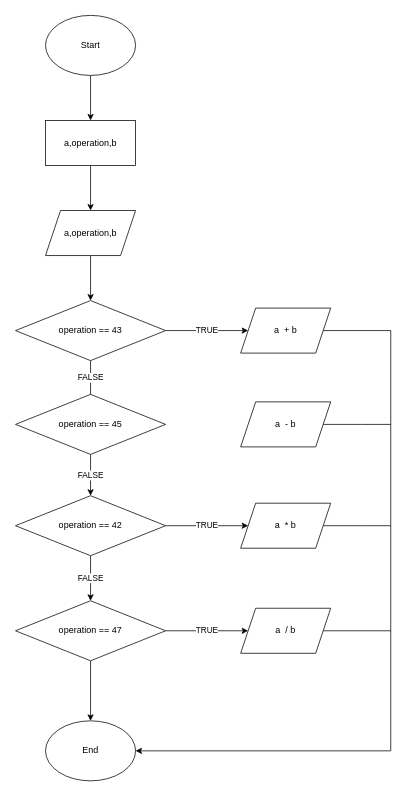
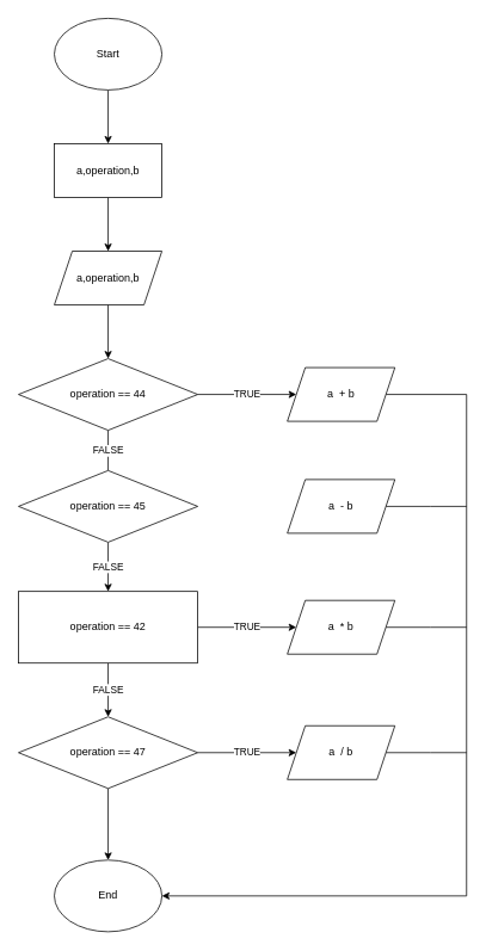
  <mxCell id="0" />
  <mxCell id="1" parent="0" />
  <mxCell id="2" value="" style="edgeStyle=orthogonalEdgeStyle;rounded=0;orthogonalLoop=1;jettySize=auto;html=1;" edge="1" parent="1" source="3" target="5"><mxGeometry relative="1" as="geometry" /></mxCell>
  <mxCell id="3" value="Start" style="ellipse;whiteSpace=wrap;html=1;" vertex="1" parent="1"><mxGeometry x="60" width="120" height="80" as="geometry" y="20" /></mxCell>
  <mxCell id="4" value="" style="edgeStyle=orthogonalEdgeStyle;rounded=0;orthogonalLoop=1;jettySize=auto;html=1;" edge="1" parent="1" source="5" target="7"><mxGeometry relative="1" as="geometry" /></mxCell>
  <mxCell id="5" value="a,operation,b" style="rounded=0;whiteSpace=wrap;html=1;" vertex="1" parent="1"><mxGeometry x="60" y="160" width="120" height="60" as="geometry" /></mxCell>
  <mxCell id="6" value="" style="edgeStyle=orthogonalEdgeStyle;rounded=0;orthogonalLoop=1;jettySize=auto;html=1;" edge="1" parent="1" source="7" target="10"><mxGeometry relative="1" as="geometry" /></mxCell>
  <mxCell id="7" value="a,operation,b" style="shape=parallelogram;perimeter=parallelogramPerimeter;whiteSpace=wrap;html=1;fixedSize=1;" vertex="1" parent="1"><mxGeometry x="60" y="280" width="120" height="60" as="geometry" /></mxCell>
  <mxCell id="8" value="FALSE" style="edgeStyle=orthogonalEdgeStyle;rounded=0;orthogonalLoop=1;jettySize=auto;html=1;endArrow=none;" edge="1" parent="1" source="10" target="12"><mxGeometry relative="1" as="geometry" /></mxCell>
  <mxCell id="9" value="TRUE" style="edgeStyle=orthogonalEdgeStyle;rounded=0;orthogonalLoop=1;jettySize=auto;html=1;exitX=1;exitY=0.5;exitDx=0;exitDy=0;" edge="1" parent="1" source="10" target="20"><mxGeometry relative="1" as="geometry" /></mxCell>
- <mxCell id="10" value="operation == 43" style="rhombus;whiteSpace=wrap;html=1;" vertex="1" parent="1"><mxGeometry x="20" y="400" width="200" height="80" as="geometry" /></mxCell>
+ <mxCell id="10" value="operation == 44" style="rhombus;whiteSpace=wrap;html=1;" vertex="1" parent="1"><mxGeometry x="20" y="400" width="200" height="80" as="geometry" /></mxCell>
  <mxCell id="11" value="FALSE" style="edgeStyle=orthogonalEdgeStyle;rounded=0;orthogonalLoop=1;jettySize=auto;html=1;" edge="1" parent="1" source="12" target="15"><mxGeometry relative="1" as="geometry" /></mxCell>
  <mxCell id="12" value="operation == 45" style="rhombus;whiteSpace=wrap;html=1;" vertex="1" parent="1"><mxGeometry x="20" y="525" width="200" height="80" as="geometry" /></mxCell>
  <mxCell id="13" value="FALSE" style="edgeStyle=orthogonalEdgeStyle;rounded=0;orthogonalLoop=1;jettySize=auto;html=1;" edge="1" parent="1" source="15" target="18"><mxGeometry relative="1" as="geometry" /></mxCell>
  <mxCell id="14" value="TRUE" style="edgeStyle=orthogonalEdgeStyle;rounded=0;orthogonalLoop=1;jettySize=auto;html=1;exitX=1;exitY=0.5;exitDx=0;exitDy=0;entryX=0;entryY=0.5;entryDx=0;entryDy=0;" edge="1" parent="1" source="15" target="24"><mxGeometry relative="1" as="geometry" /></mxCell>
- <mxCell id="15" value="operation == 42" style="rhombus;whiteSpace=wrap;html=1;" vertex="1" parent="1"><mxGeometry x="20" y="660" width="200" height="80" as="geometry" /></mxCell>
+ <mxCell id="15" value="operation == 42" style="whiteSpace=wrap;html=1;rounded=0;" vertex="1" parent="1"><mxGeometry x="20" y="660" width="200" height="80" as="geometry" /></mxCell>
  <mxCell id="16" value="TRUE" style="edgeStyle=orthogonalEdgeStyle;rounded=0;orthogonalLoop=1;jettySize=auto;html=1;entryX=0;entryY=0.5;entryDx=0;entryDy=0;" edge="1" parent="1" source="18" target="26"><mxGeometry relative="1" as="geometry" /></mxCell>
  <mxCell id="17" value="" style="edgeStyle=orthogonalEdgeStyle;rounded=0;orthogonalLoop=1;jettySize=auto;html=1;" edge="1" parent="1" source="18" target="27"><mxGeometry relative="1" as="geometry" /></mxCell>
  <mxCell id="18" value="operation == 47" style="rhombus;whiteSpace=wrap;html=1;" vertex="1" parent="1"><mxGeometry x="20" y="800" width="200" height="80" as="geometry" /></mxCell>
  <mxCell id="19" style="edgeStyle=orthogonalEdgeStyle;rounded=0;orthogonalLoop=1;jettySize=auto;html=1;exitX=1;exitY=0.5;exitDx=0;exitDy=0;entryX=1;entryY=0.5;entryDx=0;entryDy=0;" edge="1" parent="1" source="20" target="27"><mxGeometry relative="1" as="geometry"><Array as="points"><mxPoint x="520" y="440" /><mxPoint x="520" y="1000" /><mxPoint x="180" y="1000" /></Array></mxGeometry></mxCell>
  <mxCell id="20" value="a&amp;nbsp; + b" style="shape=parallelogram;perimeter=parallelogramPerimeter;whiteSpace=wrap;html=1;fixedSize=1;" vertex="1" parent="1"><mxGeometry x="320" y="410" width="120" height="60" as="geometry" /></mxCell>
  <mxCell id="21" style="edgeStyle=orthogonalEdgeStyle;rounded=0;orthogonalLoop=1;jettySize=auto;html=1;exitX=1;exitY=0.5;exitDx=0;exitDy=0;endArrow=none;endFill=0;" edge="1" parent="1" source="22"><mxGeometry relative="1" as="geometry"><mxPoint x="520" y="565" as="targetPoint" /></mxGeometry></mxCell>
  <mxCell id="22" value="a&amp;nbsp; - b" style="shape=parallelogram;perimeter=parallelogramPerimeter;whiteSpace=wrap;html=1;fixedSize=1;" vertex="1" parent="1"><mxGeometry x="320" y="535" width="120" height="60" as="geometry" /></mxCell>
  <mxCell id="23" style="edgeStyle=orthogonalEdgeStyle;rounded=0;orthogonalLoop=1;jettySize=auto;html=1;exitX=1;exitY=0.5;exitDx=0;exitDy=0;endArrow=none;endFill=0;" edge="1" parent="1" source="24"><mxGeometry relative="1" as="geometry"><mxPoint x="520" y="700" as="targetPoint" /></mxGeometry></mxCell>
  <mxCell id="24" value="a&amp;nbsp; * b" style="shape=parallelogram;perimeter=parallelogramPerimeter;whiteSpace=wrap;html=1;fixedSize=1;" vertex="1" parent="1"><mxGeometry x="320" y="670" width="120" height="60" as="geometry" /></mxCell>
  <mxCell id="25" style="edgeStyle=orthogonalEdgeStyle;rounded=0;orthogonalLoop=1;jettySize=auto;html=1;exitX=1;exitY=0.5;exitDx=0;exitDy=0;endArrow=none;endFill=0;" edge="1" parent="1" source="26"><mxGeometry relative="1" as="geometry"><mxPoint x="520" y="840" as="targetPoint" /></mxGeometry></mxCell>
  <mxCell id="26" value="a&amp;nbsp; / b" style="shape=parallelogram;perimeter=parallelogramPerimeter;whiteSpace=wrap;html=1;fixedSize=1;" vertex="1" parent="1"><mxGeometry x="320" y="810" width="120" height="60" as="geometry" /></mxCell>
  <mxCell id="27" value="End" style="ellipse;whiteSpace=wrap;html=1;" vertex="1" parent="1"><mxGeometry x="60" y="960" width="120" height="80" as="geometry" /></mxCell>
